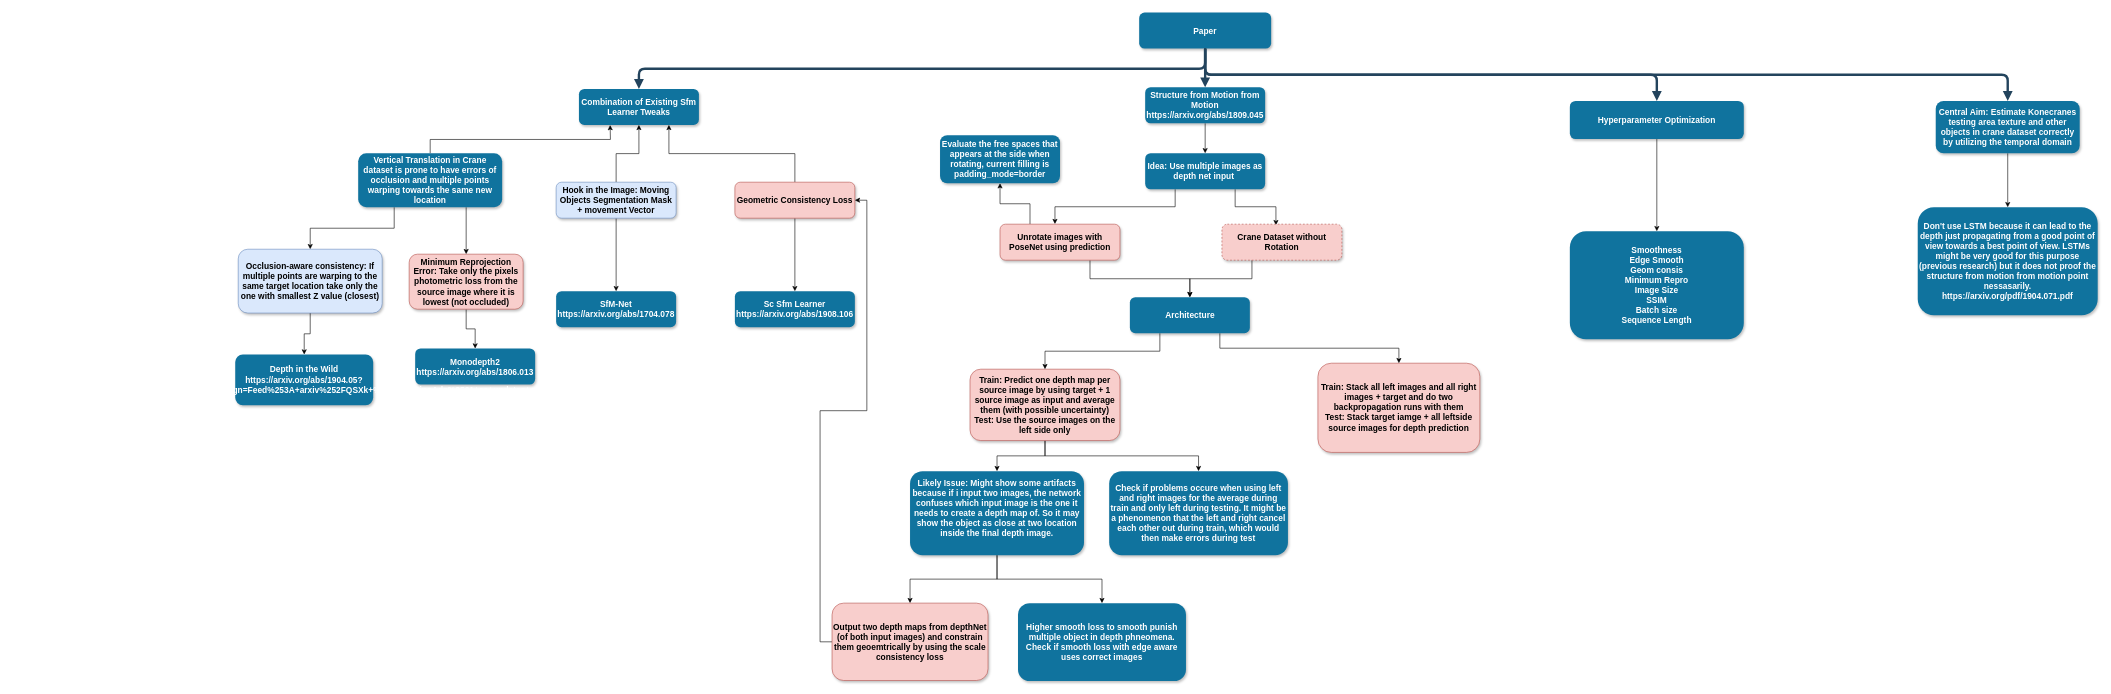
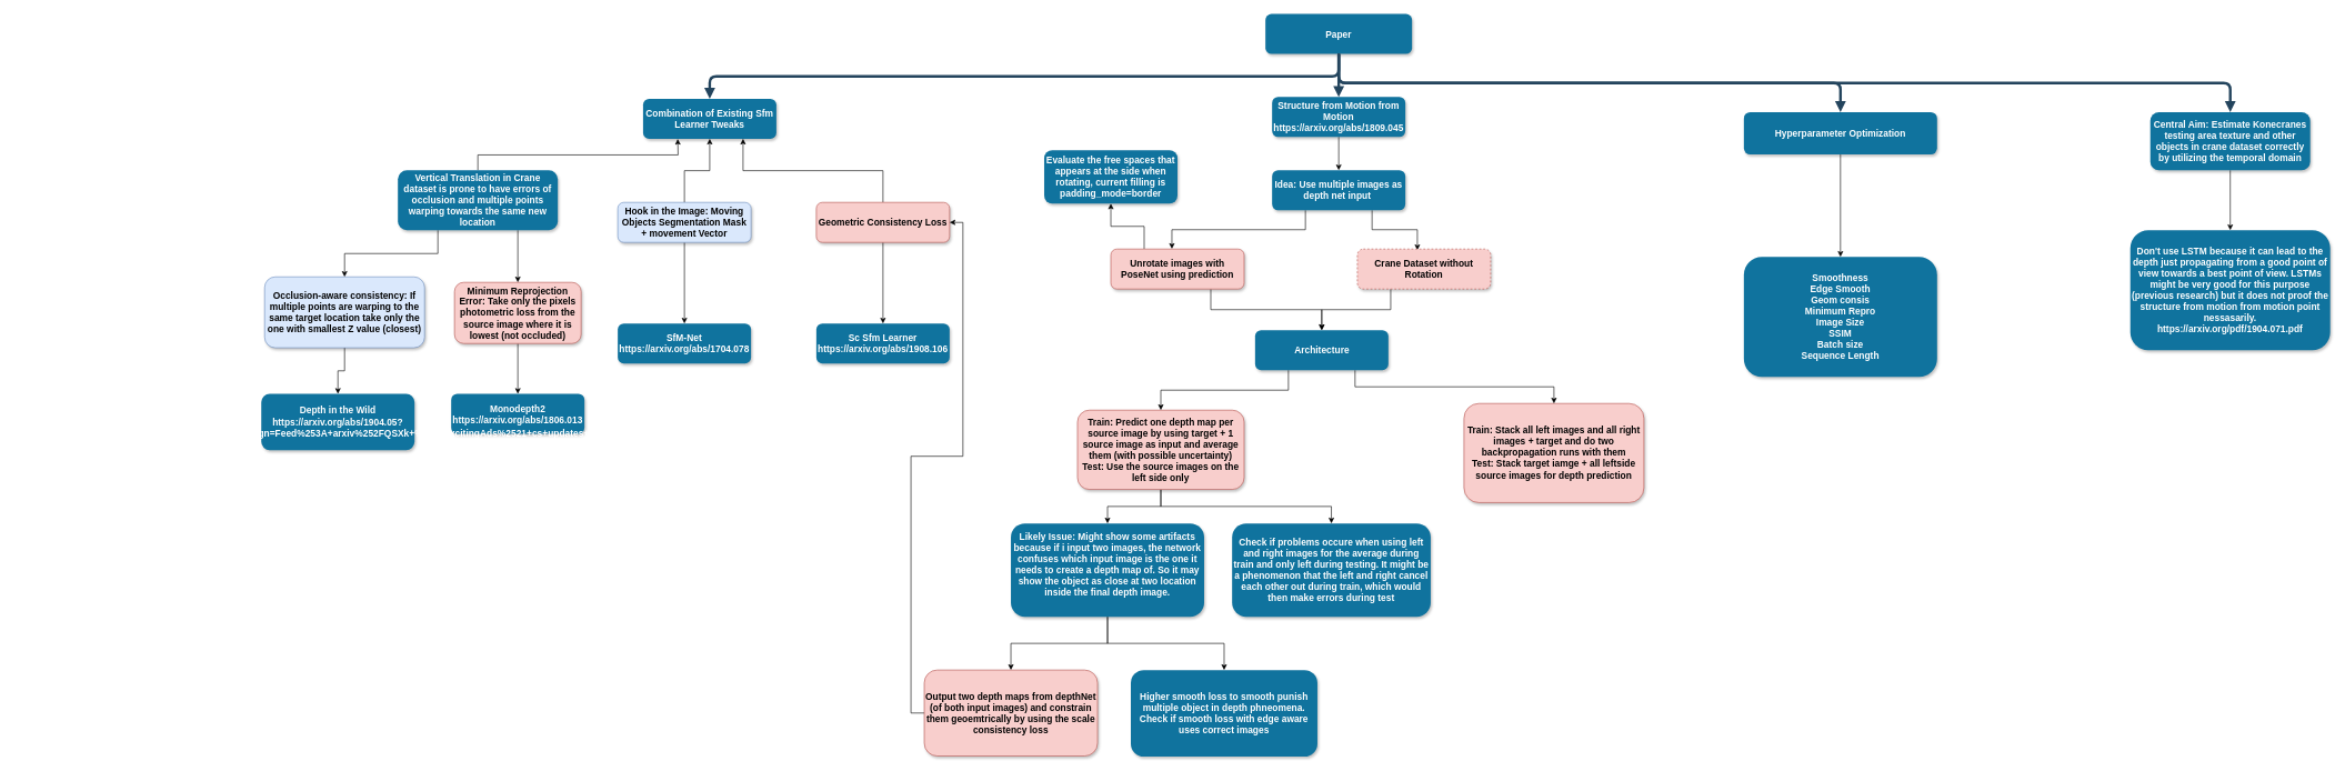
  <mxCell id="0" />
  <mxCell id="1" parent="0" />
  <mxCell id="2" value="Paper" style="rounded=1;fillColor=#10739E;strokeColor=none;shadow=1;gradientColor=none;fontStyle=1;fontColor=#FFFFFF;fontSize=14;whiteSpace=wrap;" parent="1" vertex="1"><mxGeometry x="1527" y="20.5" width="220" height="60" as="geometry" /></mxCell>
  <mxCell id="3" value="Combination of Existing Sfm Learner Tweaks" style="rounded=1;fillColor=#10739E;strokeColor=none;shadow=1;gradientColor=none;fontStyle=1;fontColor=#FFFFFF;fontSize=14;html=1;whiteSpace=wrap;" parent="1" vertex="1"><mxGeometry x="593" y="147.75" width="200" height="60" as="geometry" /></mxCell>
  <mxCell id="4" style="edgeStyle=orthogonalEdgeStyle;rounded=0;orthogonalLoop=1;jettySize=auto;html=1;exitX=0.5;exitY=1;exitDx=0;exitDy=0;entryX=0.5;entryY=0;entryDx=0;entryDy=0;" parent="1" source="5" target="21" edge="1"><mxGeometry relative="1" as="geometry" /></mxCell>
  <mxCell id="5" value="Structure from Motion from Motion&#10;https://arxiv.org/abs/1809.045" style="rounded=1;fillColor=#10739E;strokeColor=none;shadow=1;gradientColor=none;fontStyle=1;fontColor=#FFFFFF;fontSize=14;whiteSpace=wrap;" parent="1" vertex="1"><mxGeometry x="1537" y="145" width="200" height="60" as="geometry" /></mxCell>
  <mxCell id="6" style="edgeStyle=orthogonalEdgeStyle;rounded=0;orthogonalLoop=1;jettySize=auto;html=1;exitX=0.5;exitY=0;exitDx=0;exitDy=0;entryX=0.5;entryY=1;entryDx=0;entryDy=0;" parent="1" source="8" target="3" edge="1"><mxGeometry relative="1" as="geometry" /></mxCell>
  <mxCell id="7" style="edgeStyle=orthogonalEdgeStyle;rounded=0;orthogonalLoop=1;jettySize=auto;html=1;exitX=0.5;exitY=1;exitDx=0;exitDy=0;fontColor=#FFFFFF;" parent="1" source="8" target="9" edge="1"><mxGeometry relative="1" as="geometry" /></mxCell>
  <mxCell id="8" value="Hook in the Image: Moving Objects Segmentation Mask + movement Vector" style="rounded=1;fillColor=#dae8fc;strokeColor=#6c8ebf;shadow=1;fontStyle=1;fontSize=14;whiteSpace=wrap;" parent="1" vertex="1"><mxGeometry x="555" y="303.25" width="200" height="60" as="geometry" /></mxCell>
  <mxCell id="9" value="SfM-Net&#10;https://arxiv.org/abs/1704.078" style="rounded=1;fillColor=#10739E;strokeColor=none;shadow=1;gradientColor=none;fontStyle=1;fontColor=#FFFFFF;fontSize=14;whiteSpace=wrap;" parent="1" vertex="1"><mxGeometry x="555" y="485" width="200" height="60" as="geometry" /></mxCell>
  <mxCell id="10" style="edgeStyle=orthogonalEdgeStyle;rounded=0;orthogonalLoop=1;jettySize=auto;html=1;exitX=0.5;exitY=0;exitDx=0;exitDy=0;" parent="1" source="13" edge="1"><mxGeometry relative="1" as="geometry"><mxPoint x="645" y="208" as="targetPoint" /></mxGeometry></mxCell>
  <mxCell id="11" style="edgeStyle=orthogonalEdgeStyle;rounded=0;orthogonalLoop=1;jettySize=auto;html=1;exitX=0.75;exitY=1;exitDx=0;exitDy=0;entryX=0.5;entryY=0;entryDx=0;entryDy=0;fontColor=#FFFFFF;" parent="1" source="13" target="46" edge="1"><mxGeometry relative="1" as="geometry" /></mxCell>
  <mxCell id="12" style="edgeStyle=orthogonalEdgeStyle;rounded=0;orthogonalLoop=1;jettySize=auto;html=1;exitX=0.25;exitY=1;exitDx=0;exitDy=0;entryX=0.5;entryY=0;entryDx=0;entryDy=0;fontColor=#FFFFFF;" parent="1" source="13" target="43" edge="1"><mxGeometry relative="1" as="geometry" /></mxCell>
  <mxCell id="13" value="Vertical Translation in Crane dataset is prone to have errors of occlusion and multiple points warping towards the same new location" style="rounded=1;fillColor=#10739E;strokeColor=none;shadow=1;gradientColor=none;fontStyle=1;fontColor=#FFFFFF;fontSize=14;whiteSpace=wrap;" parent="1" vertex="1"><mxGeometry x="225" y="255" width="240" height="90" as="geometry" /></mxCell>
- <mxCell id="14" value="Monodepth2&#10;https://arxiv.org/abs/1806.013" style="rounded=1;fillColor=#10739E;strokeColor=none;shadow=1;gradientColor=none;fontStyle=1;fontColor=#FFFFFF;fontSize=14;whiteSpace=wrap;" parent="1" vertex="1"><mxGeometry x="320" y="580.5" width="200" height="60" as="geometry" /></mxCell>
+ <mxCell id="14" value="Monodepth2&#10;https://arxiv.org/abs/1806.013" style="rounded=1;fillColor=#10739E;strokeColor=none;shadow=1;gradientColor=none;fontStyle=1;fontColor=#FFFFFF;fontSize=14;whiteSpace=wrap;" parent="1" vertex="1"><mxGeometry x="305" y="590.5" width="200" height="60" as="geometry" /></mxCell>
  <mxCell id="15" style="edgeStyle=orthogonalEdgeStyle;rounded=0;orthogonalLoop=1;jettySize=auto;html=1;exitX=0.5;exitY=0;exitDx=0;exitDy=0;entryX=0.75;entryY=1;entryDx=0;entryDy=0;" parent="1" source="17" target="3" edge="1"><mxGeometry relative="1" as="geometry" /></mxCell>
  <mxCell id="16" style="edgeStyle=orthogonalEdgeStyle;rounded=0;orthogonalLoop=1;jettySize=auto;html=1;exitX=0.5;exitY=1;exitDx=0;exitDy=0;fontColor=#FFFFFF;entryX=0.5;entryY=0;entryDx=0;entryDy=0;" parent="1" source="17" target="18" edge="1"><mxGeometry relative="1" as="geometry" /></mxCell>
  <mxCell id="17" value="Geometric Consistency Loss" style="rounded=1;fillColor=#f8cecc;strokeColor=#b85450;shadow=1;fontStyle=1;fontSize=14;whiteSpace=wrap;" parent="1" vertex="1"><mxGeometry x="853" y="303.25" width="200" height="60" as="geometry" /></mxCell>
  <mxCell id="18" value="Sc Sfm Learner&#10;https://arxiv.org/abs/1908.106" style="rounded=1;fillColor=#10739E;strokeColor=none;shadow=1;gradientColor=none;fontStyle=1;fontColor=#FFFFFF;fontSize=14;whiteSpace=wrap;" parent="1" vertex="1"><mxGeometry x="853" y="485" width="200" height="60" as="geometry" /></mxCell>
  <mxCell id="19" style="edgeStyle=orthogonalEdgeStyle;rounded=0;orthogonalLoop=1;jettySize=auto;html=1;exitX=0.25;exitY=1;exitDx=0;exitDy=0;entryX=0.458;entryY=-0.004;entryDx=0;entryDy=0;entryPerimeter=0;" parent="1" source="21" target="29" edge="1"><mxGeometry relative="1" as="geometry" /></mxCell>
  <mxCell id="20" style="edgeStyle=orthogonalEdgeStyle;rounded=0;orthogonalLoop=1;jettySize=auto;html=1;exitX=0.75;exitY=1;exitDx=0;exitDy=0;entryX=0.45;entryY=0.029;entryDx=0;entryDy=0;entryPerimeter=0;" parent="1" source="21" target="31" edge="1"><mxGeometry relative="1" as="geometry" /></mxCell>
  <mxCell id="21" value="Idea: Use multiple images as depth net input " style="rounded=1;fillColor=#10739E;strokeColor=none;shadow=1;gradientColor=none;fontStyle=1;fontColor=#FFFFFF;fontSize=14;whiteSpace=wrap;" parent="1" vertex="1"><mxGeometry x="1537" y="255" width="200" height="60" as="geometry" /></mxCell>
  <mxCell id="22" style="edgeStyle=orthogonalEdgeStyle;rounded=0;orthogonalLoop=1;jettySize=auto;html=1;exitX=0;exitY=0.5;exitDx=0;exitDy=0;entryX=1;entryY=0.5;entryDx=0;entryDy=0;" parent="1" source="38" target="17" edge="1"><mxGeometry relative="1" as="geometry" /></mxCell>
  <mxCell id="23" style="edgeStyle=orthogonalEdgeStyle;rounded=0;orthogonalLoop=1;jettySize=auto;html=1;exitX=0.5;exitY=1;exitDx=0;exitDy=0;entryX=0.5;entryY=0;entryDx=0;entryDy=0;fontColor=#FFFFFF;" parent="1" source="25" target="37" edge="1"><mxGeometry relative="1" as="geometry" /></mxCell>
  <mxCell id="24" style="edgeStyle=orthogonalEdgeStyle;rounded=0;orthogonalLoop=1;jettySize=auto;html=1;exitX=0.5;exitY=1;exitDx=0;exitDy=0;entryX=0.5;entryY=0;entryDx=0;entryDy=0;" edge="1" parent="1" source="25" target="52"><mxGeometry relative="1" as="geometry" /></mxCell>
  <mxCell id="25" value="Train: Predict one depth map per source image by using target + 1 source image as input and average them (with possible uncertainty)&#10;Test: Use the source images on the left side only" style="rounded=1;fillColor=#f8cecc;strokeColor=#b85450;shadow=1;fontStyle=1;fontSize=14;whiteSpace=wrap;" parent="1" vertex="1"><mxGeometry x="1245" y="615" width="250" height="119" as="geometry" /></mxCell>
  <mxCell id="26" value="Train: Stack all left images and all right images + target and do two backpropagation runs with them&#10;Test: Stack target iamge + all leftside source images for depth prediction" style="rounded=1;fillColor=#f8cecc;strokeColor=#b85450;shadow=1;fontStyle=1;fontSize=14;whiteSpace=wrap;" parent="1" vertex="1"><mxGeometry x="1825" y="605" width="270" height="148.75" as="geometry" /></mxCell>
  <mxCell id="27" style="edgeStyle=orthogonalEdgeStyle;rounded=0;orthogonalLoop=1;jettySize=auto;html=1;exitX=0.75;exitY=1;exitDx=0;exitDy=0;entryX=0.5;entryY=0;entryDx=0;entryDy=0;fontColor=#FFFFFF;" parent="1" source="29" target="41" edge="1"><mxGeometry relative="1" as="geometry" /></mxCell>
  <mxCell id="28" style="edgeStyle=orthogonalEdgeStyle;rounded=0;orthogonalLoop=1;jettySize=auto;html=1;exitX=0.25;exitY=0;exitDx=0;exitDy=0;" edge="1" parent="1" source="29" target="51"><mxGeometry relative="1" as="geometry" /></mxCell>
  <mxCell id="29" value="Unrotate images with PoseNet using prediction" style="rounded=1;fillColor=#f8cecc;strokeColor=#b85450;shadow=1;fontStyle=1;fontSize=14;whiteSpace=wrap;" parent="1" vertex="1"><mxGeometry x="1295" y="373.25" width="200" height="60" as="geometry" /></mxCell>
  <mxCell id="30" style="edgeStyle=orthogonalEdgeStyle;rounded=0;orthogonalLoop=1;jettySize=auto;html=1;exitX=0.25;exitY=1;exitDx=0;exitDy=0;entryX=0.5;entryY=0;entryDx=0;entryDy=0;fontColor=#FFFFFF;" parent="1" source="31" target="41" edge="1"><mxGeometry relative="1" as="geometry" /></mxCell>
  <mxCell id="31" value="Crane Dataset without Rotation" style="rounded=1;fillColor=#f8cecc;strokeColor=#b85450;shadow=1;fontStyle=1;fontSize=14;whiteSpace=wrap;dashed=1;" parent="1" vertex="1"><mxGeometry x="1665" y="373.25" width="200" height="60" as="geometry" /></mxCell>
  <mxCell id="32" value="Don't use LSTM because it can lead to the depth just propagating from a good point of view towards a best point of view. LSTMs might be very good for this purpose (previous research) but it does not proof the structure from motion from motion point nessasarily.&#10;https://arxiv.org/pdf/1904.071.pdf" style="rounded=1;fillColor=#10739E;strokeColor=none;shadow=1;gradientColor=none;fontStyle=1;fontColor=#FFFFFF;fontSize=14;whiteSpace=wrap;" parent="1" vertex="1"><mxGeometry x="2825" y="345" width="300" height="180" as="geometry" /></mxCell>
  <mxCell id="33" value="" style="edgeStyle=elbowEdgeStyle;elbow=vertical;strokeWidth=4;endArrow=block;endFill=1;fontStyle=1;strokeColor=#23445D;" parent="1" source="2" target="5" edge="1"><mxGeometry x="22" y="165.5" width="100" height="100" as="geometry"><mxPoint x="887" y="-59.5" as="sourcePoint" /><mxPoint x="987" y="-159.5" as="targetPoint" /></mxGeometry></mxCell>
  <mxCell id="34" value="" style="edgeStyle=elbowEdgeStyle;elbow=vertical;strokeWidth=4;endArrow=block;endFill=1;fontStyle=1;strokeColor=#23445D;" parent="1" source="2" target="3" edge="1"><mxGeometry x="22" y="165.5" width="100" height="100" as="geometry"><mxPoint x="887" y="-59.5" as="sourcePoint" /><mxPoint x="987" y="-159.5" as="targetPoint" /></mxGeometry></mxCell>
  <mxCell id="35" style="edgeStyle=orthogonalEdgeStyle;rounded=0;orthogonalLoop=1;jettySize=auto;html=1;exitX=0.5;exitY=1;exitDx=0;exitDy=0;entryX=0.5;entryY=0;entryDx=0;entryDy=0;fontColor=#FFFFFF;" parent="1" source="37" target="38" edge="1"><mxGeometry relative="1" as="geometry" /></mxCell>
  <mxCell id="36" style="edgeStyle=orthogonalEdgeStyle;rounded=0;orthogonalLoop=1;jettySize=auto;html=1;exitX=0.5;exitY=1;exitDx=0;exitDy=0;" edge="1" parent="1" source="37" target="50"><mxGeometry relative="1" as="geometry" /></mxCell>
  <mxCell id="37" value="Likely Issue: Might show some artifacts because if i input two images, the network confuses which input image is the one it needs to create a depth map of. So it may show the object as close at two location inside the final depth image.&#10;" style="rounded=1;fillColor=#10739E;strokeColor=none;shadow=1;gradientColor=none;fontStyle=1;fontSize=14;whiteSpace=wrap;fontColor=#FFFFFF;" parent="1" vertex="1"><mxGeometry x="1145" y="785" width="290" height="140" as="geometry" /></mxCell>
  <mxCell id="38" value="Output two depth maps from depthNet (of both input images) and constrain them geoemtrically by using the scale consistency loss" style="rounded=1;fillColor=#f8cecc;strokeColor=#b85450;shadow=1;fontStyle=1;fontSize=14;whiteSpace=wrap;" parent="1" vertex="1"><mxGeometry x="1015" y="1005" width="260" height="129" as="geometry" /></mxCell>
  <mxCell id="39" style="edgeStyle=orthogonalEdgeStyle;rounded=0;orthogonalLoop=1;jettySize=auto;html=1;exitX=0.25;exitY=1;exitDx=0;exitDy=0;fontColor=#FFFFFF;" parent="1" source="41" target="25" edge="1"><mxGeometry relative="1" as="geometry" /></mxCell>
  <mxCell id="40" style="edgeStyle=orthogonalEdgeStyle;rounded=0;orthogonalLoop=1;jettySize=auto;html=1;exitX=0.75;exitY=1;exitDx=0;exitDy=0;fontColor=#FFFFFF;entryX=0.5;entryY=0;entryDx=0;entryDy=0;" parent="1" source="41" edge="1" target="26"><mxGeometry relative="1" as="geometry"><mxPoint x="1755" y="635" as="targetPoint" /></mxGeometry></mxCell>
  <mxCell id="41" value="Architecture" style="rounded=1;fillColor=#10739E;strokeColor=none;shadow=1;gradientColor=none;fontStyle=1;fontColor=#FFFFFF;fontSize=14;whiteSpace=wrap;" parent="1" vertex="1"><mxGeometry x="1511.5" y="495" width="200" height="60" as="geometry" /></mxCell>
  <mxCell id="42" style="edgeStyle=orthogonalEdgeStyle;rounded=0;orthogonalLoop=1;jettySize=auto;html=1;exitX=0.5;exitY=1;exitDx=0;exitDy=0;entryX=0.5;entryY=0;entryDx=0;entryDy=0;fontColor=#FFFFFF;" parent="1" source="43" target="44" edge="1"><mxGeometry relative="1" as="geometry" /></mxCell>
  <mxCell id="43" value="Occlusion-aware consistency: If multiple points are warping to the same target location take only the one with smallest Z value (closest)" style="rounded=1;fillColor=#dae8fc;strokeColor=#6c8ebf;shadow=1;fontStyle=1;fontSize=14;whiteSpace=wrap;" parent="1" vertex="1"><mxGeometry x="25" y="415" width="240" height="106.37" as="geometry" /></mxCell>
  <mxCell id="44" value="Depth in the Wild&lt;br&gt;https://arxiv.org/abs/1904.05?utm_source=feedburner&amp;amp;utm_medium=feed&amp;amp;utm_campaign=Feed%253A+arxiv%252FQSXk+%2528ExcitingAds%2521+cs+updates+on+arXiv.org%2529" style="rounded=1;fillColor=#10739E;strokeColor=none;shadow=1;gradientColor=none;fontStyle=1;fontColor=#FFFFFF;fontSize=14;html=1;whiteSpace=wrap;" parent="1" vertex="1"><mxGeometry x="20" y="590.5" width="230" height="84.5" as="geometry" /></mxCell>
  <mxCell id="45" style="edgeStyle=orthogonalEdgeStyle;rounded=0;orthogonalLoop=1;jettySize=auto;html=1;exitX=0.5;exitY=1;exitDx=0;exitDy=0;entryX=0.5;entryY=0;entryDx=0;entryDy=0;fontColor=#FFFFFF;" parent="1" source="46" target="14" edge="1"><mxGeometry relative="1" as="geometry" /></mxCell>
  <mxCell id="46" value="Minimum Reprojection Error: Take only the pixels photometric loss from the source image where it is lowest (not occluded)" style="rounded=1;fillColor=#f8cecc;strokeColor=#b85450;shadow=1;fontStyle=1;fontSize=14;whiteSpace=wrap;" parent="1" vertex="1"><mxGeometry x="310" y="423.25" width="190" height="91.75" as="geometry" /></mxCell>
  <mxCell id="47" style="edgeStyle=orthogonalEdgeStyle;rounded=0;orthogonalLoop=1;jettySize=auto;html=1;exitX=0.5;exitY=1;exitDx=0;exitDy=0;entryX=0.5;entryY=0;entryDx=0;entryDy=0;fontColor=#FFFFFF;" parent="1" source="48" target="32" edge="1"><mxGeometry relative="1" as="geometry" /></mxCell>
  <mxCell id="48" value="Central Aim: Estimate Konecranes testing area texture and other objects in crane dataset correctly by utilizing the temporal domain" style="rounded=1;fillColor=#10739E;strokeColor=none;shadow=1;gradientColor=none;fontStyle=1;fontColor=#FFFFFF;fontSize=14;whiteSpace=wrap;" parent="1" vertex="1"><mxGeometry x="2855" y="167.75" width="240" height="87.25" as="geometry" /></mxCell>
  <mxCell id="49" value="" style="edgeStyle=elbowEdgeStyle;elbow=vertical;strokeWidth=4;endArrow=block;endFill=1;fontStyle=1;strokeColor=#23445D;exitX=0.5;exitY=1;exitDx=0;exitDy=0;entryX=0.5;entryY=0;entryDx=0;entryDy=0;" parent="1" source="2" target="48" edge="1"><mxGeometry x="32" y="175.5" width="100" height="100" as="geometry"><mxPoint x="1647" y="90.5" as="sourcePoint" /><mxPoint x="1647" y="155" as="targetPoint" /></mxGeometry></mxCell>
  <mxCell id="50" value="Higher smooth loss to smooth punish multiple object in depth phneomena. Check if smooth loss with edge aware uses correct images" style="rounded=1;fillColor=#10739E;strokeColor=none;shadow=1;gradientColor=none;fontStyle=1;fontSize=14;whiteSpace=wrap;fontColor=#FFFFFF;" vertex="1" parent="1"><mxGeometry x="1325" y="1005" width="280" height="130" as="geometry" /></mxCell>
  <mxCell id="51" value="Evaluate the free spaces that appears at the side when rotating, current filling is padding_mode=border" style="rounded=1;fillColor=#10739E;strokeColor=none;shadow=1;gradientColor=none;fontStyle=1;fontColor=#FFFFFF;fontSize=14;whiteSpace=wrap;" vertex="1" parent="1"><mxGeometry x="1195" y="225" width="200" height="80" as="geometry" /></mxCell>
  <mxCell id="52" value="Check if problems occure when using left and right images for the average during train and only left during testing. It might be a phenomenon that the left and right cancel each other out during train, which would then make errors during test" style="rounded=1;fillColor=#10739E;strokeColor=none;shadow=1;gradientColor=none;fontStyle=1;fontSize=14;whiteSpace=wrap;fontColor=#FFFFFF;" vertex="1" parent="1"><mxGeometry x="1477" y="785" width="298" height="140" as="geometry" /></mxCell>
  <mxCell id="53" value="" style="edgeStyle=elbowEdgeStyle;elbow=vertical;strokeWidth=4;endArrow=block;endFill=1;fontStyle=1;strokeColor=#23445D;entryX=0.5;entryY=0;entryDx=0;entryDy=0;exitX=0.5;exitY=1;exitDx=0;exitDy=0;" edge="1" parent="1" source="2" target="55"><mxGeometry x="42" y="185.5" width="100" height="100" as="geometry"><mxPoint x="1635" y="91" as="sourcePoint" /><mxPoint x="2385" y="155" as="targetPoint" /></mxGeometry></mxCell>
  <mxCell id="54" style="edgeStyle=orthogonalEdgeStyle;rounded=0;orthogonalLoop=1;jettySize=auto;html=1;exitX=0.5;exitY=1;exitDx=0;exitDy=0;entryX=0.5;entryY=0;entryDx=0;entryDy=0;" edge="1" parent="1" source="55" target="56"><mxGeometry relative="1" as="geometry" /></mxCell>
  <mxCell id="55" value="Hyperparameter Optimization" style="rounded=1;fillColor=#10739E;strokeColor=none;shadow=1;gradientColor=none;fontStyle=1;fontColor=#FFFFFF;fontSize=14;whiteSpace=wrap;" vertex="1" parent="1"><mxGeometry x="2245" y="167.75" width="290" height="63.63" as="geometry" /></mxCell>
  <mxCell id="56" value="Smoothness&#10;Edge Smooth&#10;Geom consis&#10;Minimum Repro&#10;Image Size&#10;SSIM&#10;Batch size&#10;Sequence Length" style="rounded=1;fillColor=#10739E;strokeColor=none;shadow=1;gradientColor=none;fontStyle=1;fontColor=#FFFFFF;fontSize=14;whiteSpace=wrap;" vertex="1" parent="1"><mxGeometry x="2245" y="385" width="290" height="180" as="geometry" /></mxCell>
